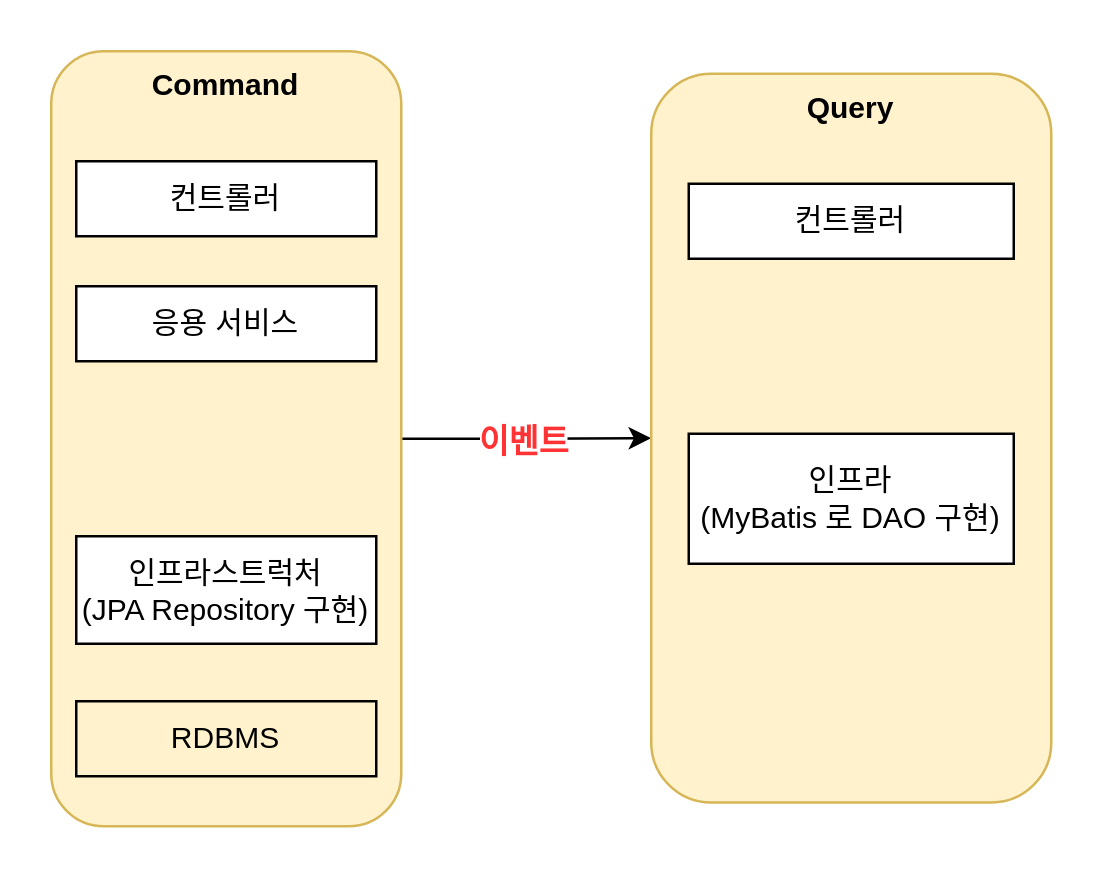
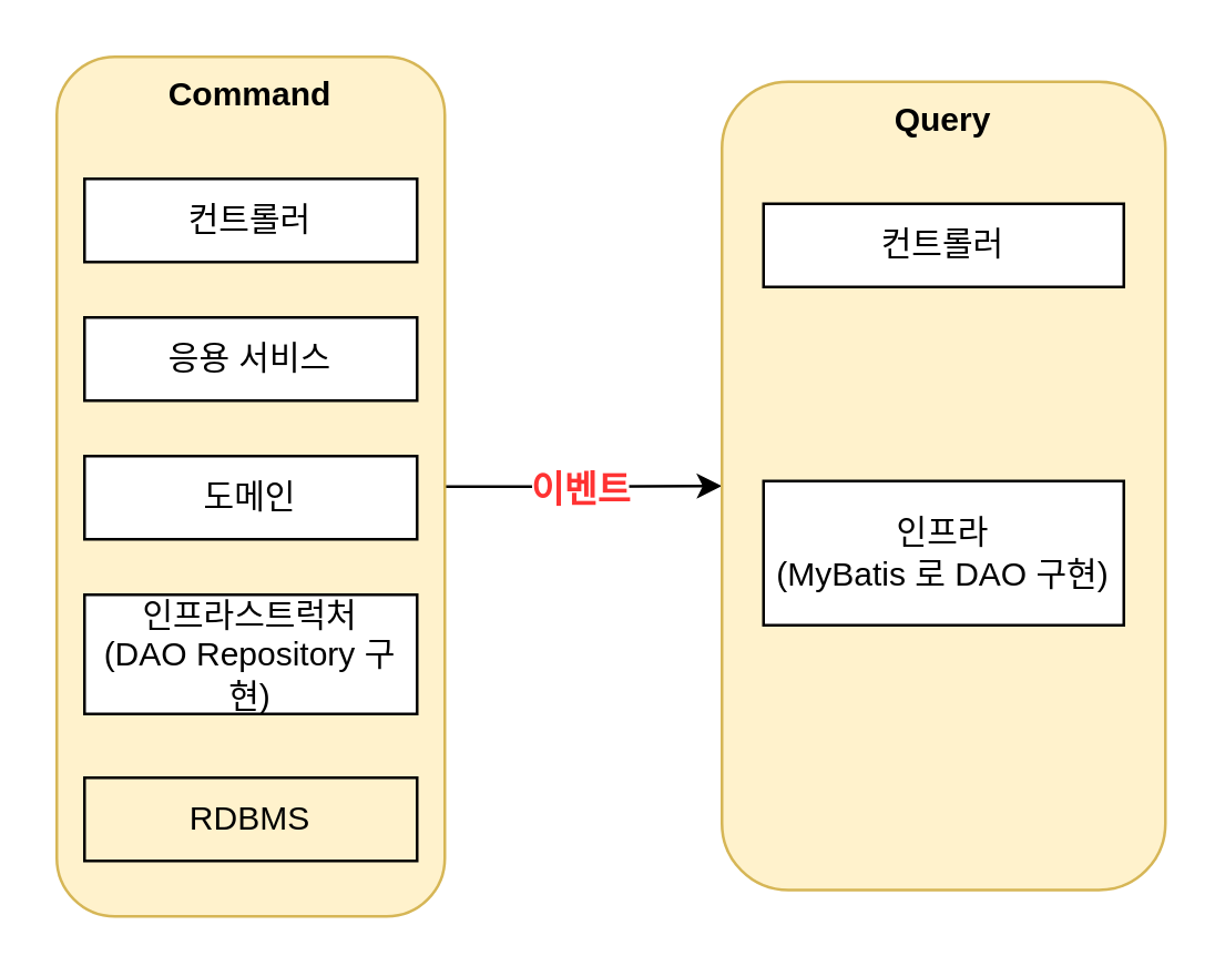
  <mxCell id="0" />
  <mxCell id="1" parent="0" />
  <mxCell id="2" style="edgeStyle=orthogonalEdgeStyle;rounded=0;orthogonalLoop=1;jettySize=auto;html=1;entryX=0;entryY=0.5;entryDx=0;entryDy=0;" edge="1" parent="1" source="4" target="8"><mxGeometry relative="1" as="geometry" /></mxCell>
  <mxCell id="3" value="이벤트" style="edgeLabel;html=1;align=center;verticalAlign=middle;resizable=0;points=[];fontStyle=1;fontSize=13;fontColor=#FF3333;" vertex="1" connectable="0" parent="2"><mxGeometry x="-0.162" y="4" relative="1" as="geometry"><mxPoint x="6" y="4" as="offset" /></mxGeometry></mxCell>
  <mxCell id="4" value="Command" style="rounded=1;whiteSpace=wrap;html=1;verticalAlign=top;fontStyle=1;fillColor=#fff2cc;strokeColor=#d6b656;" vertex="1" parent="1"><mxGeometry x="20" y="20" width="140" height="310" as="geometry" /></mxCell>
  <mxCell id="5" value="응용 서비스" style="rounded=0;whiteSpace=wrap;html=1;" vertex="1" parent="1"><mxGeometry x="30" y="114" width="120" height="30" as="geometry" /></mxCell>
- <mxCell id="6" value="인프라스트럭처&lt;div&gt;(JPA Repository 구현)&lt;/div&gt;" style="rounded=0;whiteSpace=wrap;html=1;" vertex="1" parent="1"><mxGeometry x="30" y="214" width="120" height="43" as="geometry" /></mxCell>
+ <mxCell id="6" value="인프라스트럭처&lt;div&gt;(DAO Repository 구현)&lt;/div&gt;" style="rounded=0;whiteSpace=wrap;html=1;" vertex="1" parent="1"><mxGeometry x="30" y="214" width="120" height="43" as="geometry" /></mxCell>
+ <mxCell id="7" value="도메인" style="rounded=0;whiteSpace=wrap;html=1;" vertex="1" parent="1"><mxGeometry x="30" y="164" width="120" height="30" as="geometry" /></mxCell>
  <mxCell id="8" value="Query" style="rounded=1;whiteSpace=wrap;html=1;verticalAlign=top;fontStyle=1;fillColor=#fff2cc;strokeColor=#d6b656;" vertex="1" parent="1"><mxGeometry x="260" y="29" width="160" height="291.5" as="geometry" /></mxCell>
  <mxCell id="9" value="&lt;div&gt;인프라&lt;/div&gt;&lt;div&gt;(MyBatis 로 DAO 구현)&lt;/div&gt;" style="rounded=0;whiteSpace=wrap;html=1;" vertex="1" parent="1"><mxGeometry x="275" y="173" width="130" height="52" as="geometry" /></mxCell>
  <mxCell id="10" value="컨트롤러" style="rounded=0;whiteSpace=wrap;html=1;" vertex="1" parent="1"><mxGeometry x="30" y="64" width="120" height="30" as="geometry" /></mxCell>
  <mxCell id="11" value="RDBMS" style="rounded=0;whiteSpace=wrap;html=1;fillColor=#fff2cc;" vertex="1" parent="1"><mxGeometry x="30" y="280" width="120" height="30" as="geometry" /></mxCell>
  <mxCell id="12" value="컨트롤러" style="rounded=0;whiteSpace=wrap;html=1;" vertex="1" parent="1"><mxGeometry x="275" y="73" width="130" height="30" as="geometry" /></mxCell>
